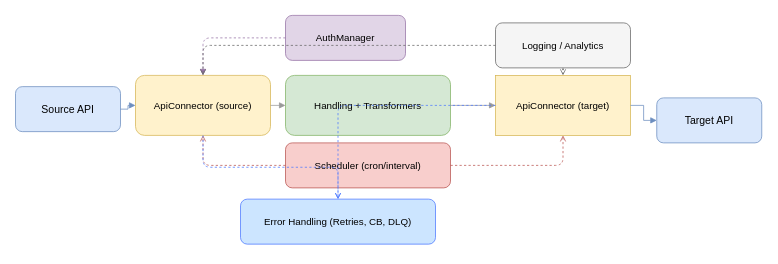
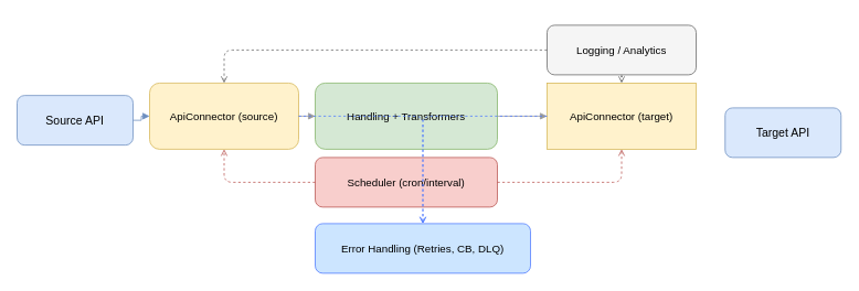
  <mxCell id="0" />
  <mxCell id="1" parent="0" />
  <mxCell id="2" value="Source API" style="rounded=1;whiteSpace=wrap;html=1;fillColor=#dae8fc;strokeColor=#6c8ebf;fontSize=14" vertex="1" parent="1"><mxGeometry x="20" y="115" width="140" height="60" as="geometry" /></mxCell>
  <mxCell id="3" value="ApiConnector (source)" style="rounded=1;whiteSpace=wrap;html=1;fillColor=#fff2cc;strokeColor=#d6b656;fontSize=13" vertex="1" parent="1"><mxGeometry x="180" y="100" width="180" height="80" as="geometry" /></mxCell>
- <mxCell id="4" value="AuthManager" style="rounded=1;whiteSpace=wrap;html=1;fillColor=#e1d5e7;strokeColor=#9673a6;fontSize=13" vertex="1" parent="1"><mxGeometry x="380" y="20" width="160" height="60" as="geometry" /></mxCell>
  <mxCell id="5" value="Handling + Transformers" style="rounded=1;whiteSpace=wrap;html=1;fillColor=#d5e8d4;strokeColor=#82b366;fontSize=13" vertex="1" parent="1"><mxGeometry x="380" y="100" width="220" height="80" as="geometry" /></mxCell>
  <mxCell id="6" value="Scheduler (cron/interval)" style="rounded=1;whiteSpace=wrap;html=1;fillColor=#f8cecc;strokeColor=#b85450;fontSize=13" vertex="1" parent="1"><mxGeometry x="380" y="190" width="220" height="60" as="geometry" /></mxCell>
- <mxCell id="7" value="Error Handling (Retries, CB, DLQ)" style="rounded=1;whiteSpace=wrap;html=1;fillColor=#cce5ff;strokeColor=#4d79ff;fontSize=13" vertex="1" parent="1"><mxGeometry x="320" y="265" width="260" height="60" as="geometry" /></mxCell>
+ <mxCell id="7" value="Error Handling (Retries, CB, DLQ)" style="rounded=1;whiteSpace=wrap;html=1;fillColor=#cce5ff;strokeColor=#4d79ff;fontSize=13" vertex="1" parent="1"><mxGeometry x="380" y="270" width="260" height="60" as="geometry" /></mxCell>
  <mxCell id="8" value="Logging / Analytics" style="rounded=1;whiteSpace=wrap;html=1;fillColor=#f5f5f5;strokeColor=#666666;fontSize=13" vertex="1" parent="1"><mxGeometry x="660" y="30" width="180" height="60" as="geometry" /></mxCell>
  <mxCell id="9" value="ApiConnector (target)" style="whiteSpace=wrap;html=1;fillColor=#fff2cc;strokeColor=#d6b656;fontSize=13;rounded=0;" vertex="1" parent="1"><mxGeometry x="660" y="100" width="180" height="80" as="geometry" /></mxCell>
  <mxCell id="10" value="Target API" style="rounded=1;whiteSpace=wrap;html=1;fillColor=#dae8fc;strokeColor=#6c8ebf;fontSize=14" vertex="1" parent="1"><mxGeometry x="875" y="130" width="140" height="60" as="geometry" /></mxCell>
  <mxCell id="11" source="2" target="3" style="edgeStyle=orthogonalEdgeStyle;rounded=0;endArrow=block;endFill=1;strokeColor=#6c8ebf" edge="1" parent="1"><mxGeometry relative="1" as="geometry" /></mxCell>
  <mxCell id="12" source="3" target="5" style="edgeStyle=orthogonalEdgeStyle;rounded=0;endArrow=block;endFill=1;strokeColor=#999999" edge="1" parent="1"><mxGeometry relative="1" as="geometry" /></mxCell>
- <mxCell id="13" source="4" target="3" style="edgeStyle=orthogonalEdgeStyle;dashed=1;endArrow=block;endFill=1;strokeColor=#9673a6" edge="1" parent="1"><mxGeometry relative="1" as="geometry" /></mxCell>
  <mxCell id="14" source="5" target="9" style="edgeStyle=orthogonalEdgeStyle;rounded=0;endArrow=block;endFill=1;strokeColor=#999999" edge="1" parent="1"><mxGeometry relative="1" as="geometry" /></mxCell>
  <mxCell id="15" source="6" target="3" style="edgeStyle=orthogonalEdgeStyle;dashed=1;endArrow=open;endFill=0;strokeColor=#b85450" edge="1" parent="1"><mxGeometry relative="1" as="geometry" /></mxCell>
  <mxCell id="16" source="6" target="9" style="edgeStyle=orthogonalEdgeStyle;dashed=1;endArrow=open;endFill=0;strokeColor=#b85450" edge="1" parent="1"><mxGeometry relative="1" as="geometry" /></mxCell>
  <mxCell id="17" source="3" target="7" style="edgeStyle=orthogonalEdgeStyle;dashed=1;endArrow=open;endFill=0;strokeColor=#4d79ff" edge="1" parent="1"><mxGeometry relative="1" as="geometry" /></mxCell>
  <mxCell id="18" source="9" target="7" style="edgeStyle=orthogonalEdgeStyle;dashed=1;endArrow=open;endFill=0;strokeColor=#4d79ff" edge="1" parent="1"><mxGeometry relative="1" as="geometry" /></mxCell>
- <mxCell id="19" source="9" target="10" style="edgeStyle=orthogonalEdgeStyle;rounded=0;endArrow=block;endFill=1;strokeColor=#6c8ebf" edge="1" parent="1"><mxGeometry relative="1" as="geometry" /></mxCell>
  <mxCell id="20" source="8" target="3" style="edgeStyle=orthogonalEdgeStyle;dashed=1;endArrow=open;endFill=0;strokeColor=#666666" edge="1" parent="1"><mxGeometry relative="1" as="geometry" /></mxCell>
  <mxCell id="21" source="8" target="9" style="edgeStyle=orthogonalEdgeStyle;dashed=1;endArrow=open;endFill=0;strokeColor=#666666" edge="1" parent="1"><mxGeometry relative="1" as="geometry" /></mxCell>
